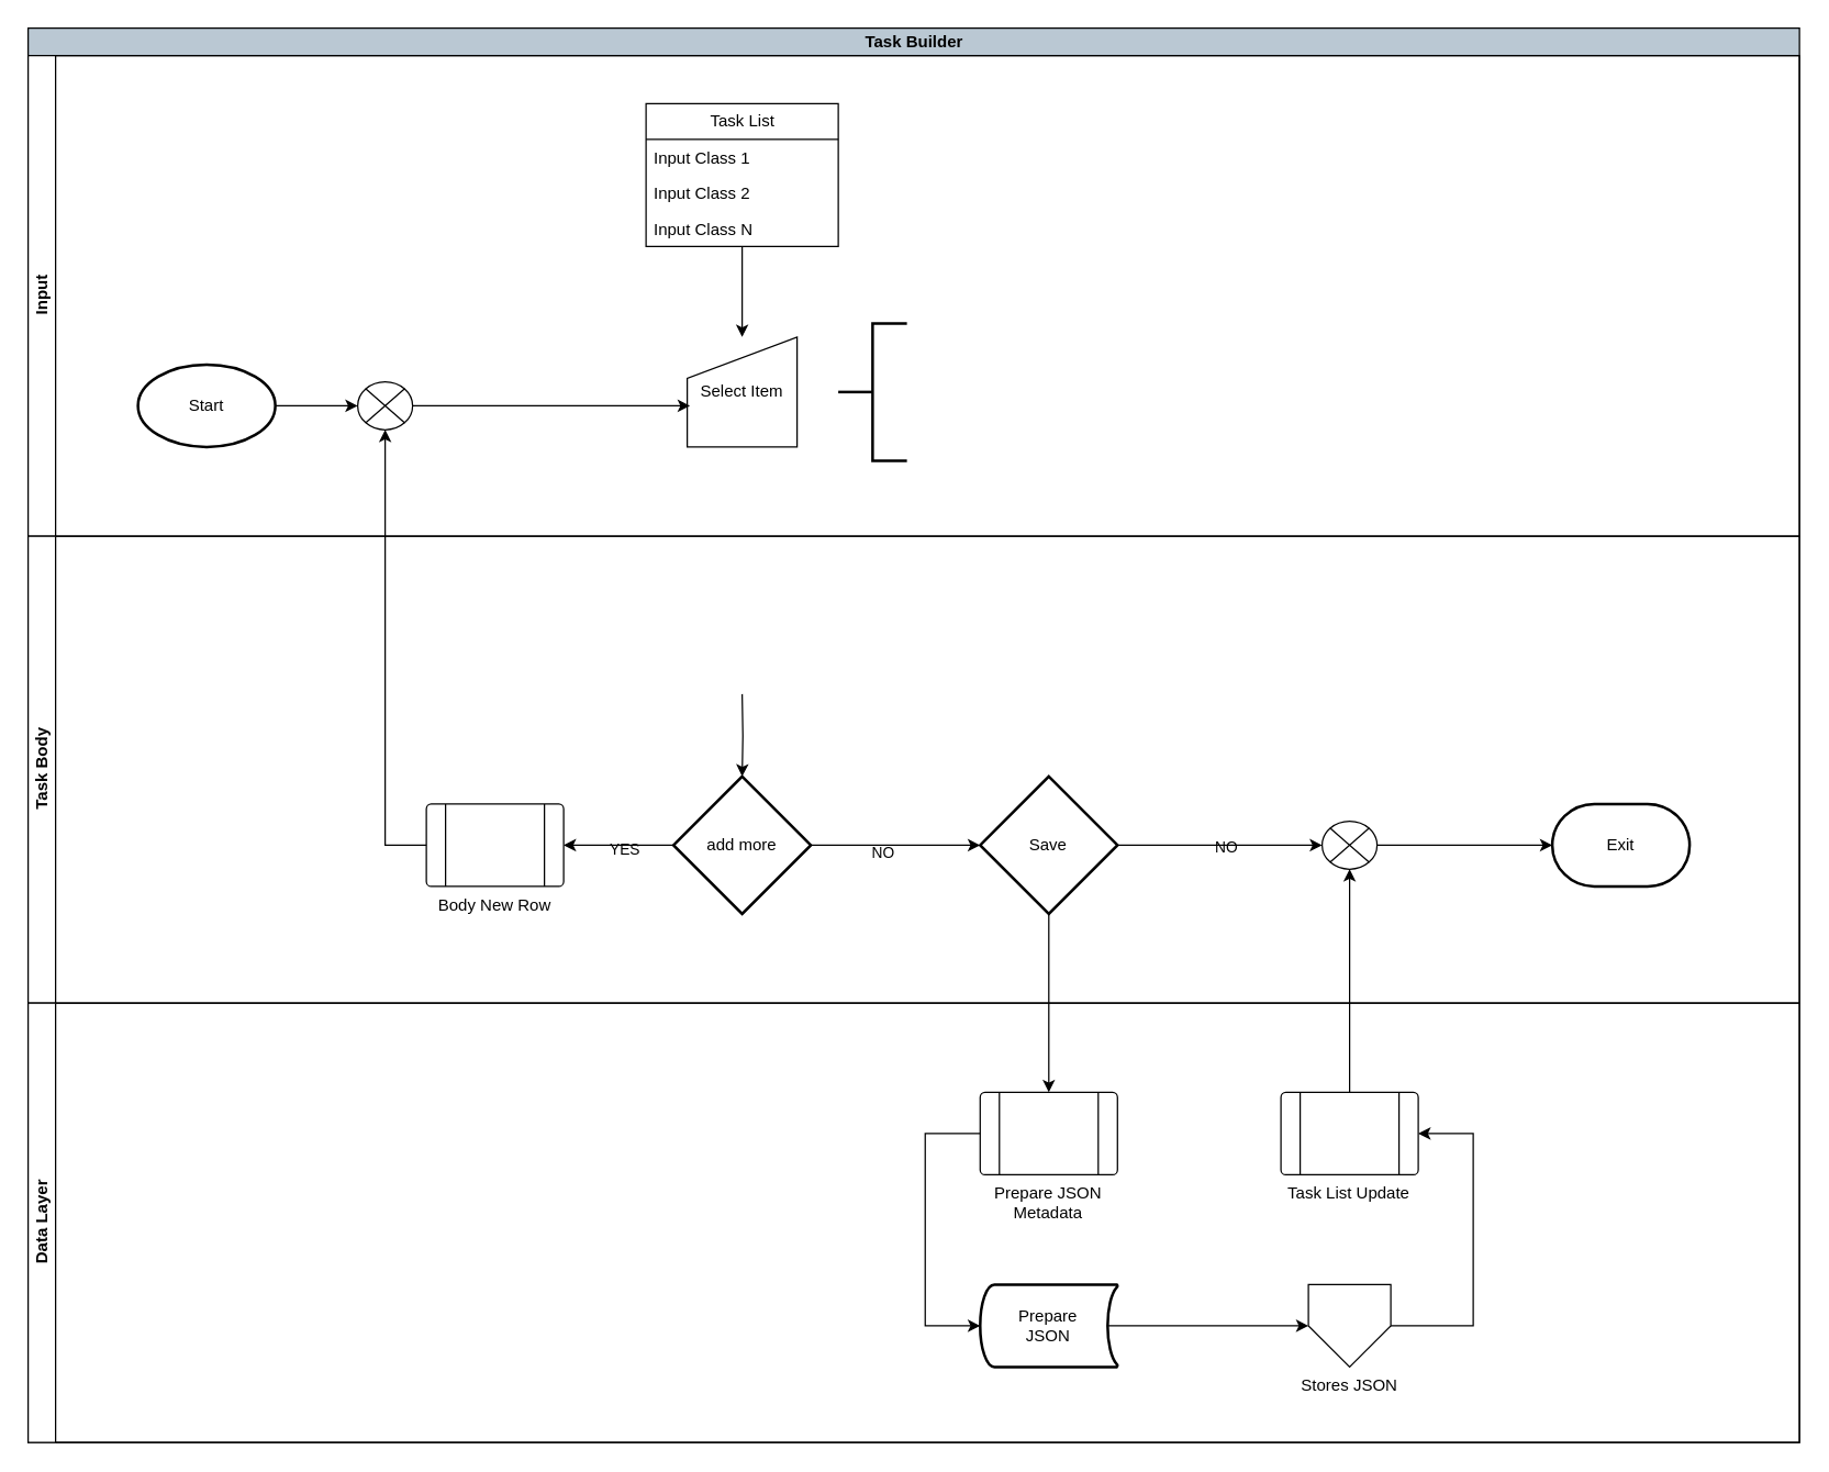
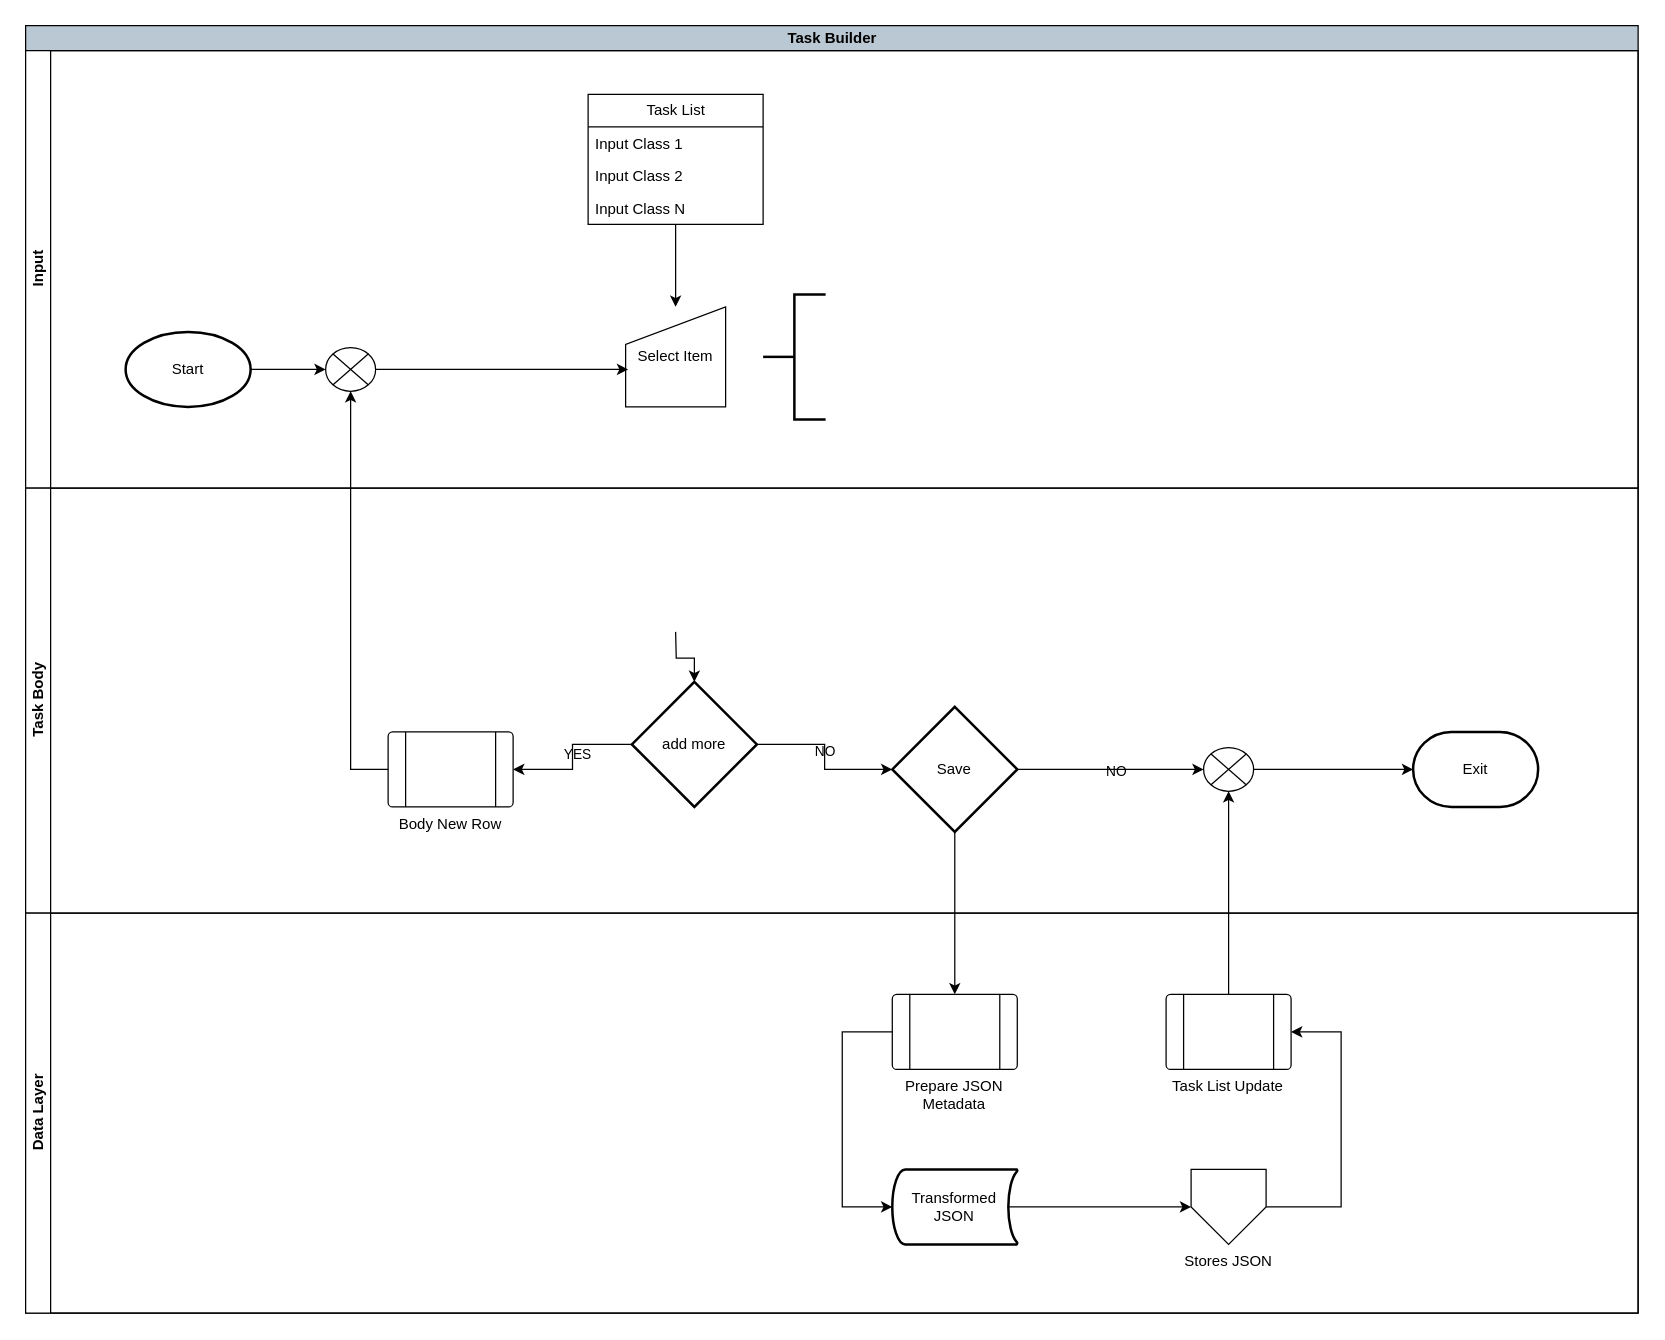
  <mxCell id="0" />
  <mxCell id="1" parent="0" />
  <mxCell id="2" value="" style="group" vertex="1" connectable="0" parent="1"><mxGeometry x="20" y="20" width="1290" height="1030" as="geometry" /></mxCell>
  <mxCell id="3" value="Task Builder" style="swimlane;childLayout=stackLayout;resizeParent=1;resizeParentMax=0;horizontal=1;startSize=20;horizontalStack=0;html=1;strokeColor=default;rounded=0;swimlaneLine=1;glass=0;shadow=0;movable=1;resizable=1;rotatable=1;deletable=1;editable=1;locked=0;connectable=1;container=0;labelBackgroundColor=none;fillColor=#bac8d3;gradientColor=none;fillStyle=solid;swimlaneFillColor=none;" vertex="1" parent="2"><mxGeometry width="1290" height="1030" as="geometry" /></mxCell>
  <mxCell id="4" value="Input" style="swimlane;startSize=20;horizontal=0;html=1;movable=1;resizable=1;rotatable=1;deletable=1;editable=1;locked=0;connectable=1;labelBackgroundColor=none;" vertex="1" parent="2"><mxGeometry y="20" width="1290" height="350" as="geometry" /></mxCell>
  <mxCell id="5" value="Task Body" style="swimlane;startSize=20;horizontal=0;html=1;movable=1;resizable=1;rotatable=1;deletable=1;editable=1;locked=0;connectable=1;labelBackgroundColor=none;" vertex="1" parent="2"><mxGeometry y="370" width="1290" height="340" as="geometry" /></mxCell>
  <mxCell id="6" style="edgeStyle=orthogonalEdgeStyle;rounded=0;orthogonalLoop=1;jettySize=auto;html=1;exitX=0.5;exitY=1;exitDx=0;exitDy=0;entryX=0.5;entryY=0;entryDx=0;entryDy=0;labelBackgroundColor=none;fontColor=default;" edge="1" parent="5" source="7" target="33"><mxGeometry relative="1" as="geometry" /></mxCell>
  <mxCell id="7" value="Task List" style="swimlane;fontStyle=0;childLayout=stackLayout;horizontal=1;startSize=26;horizontalStack=0;resizeParent=1;resizeParentMax=0;resizeLast=0;collapsible=1;marginBottom=0;html=1;labelBackgroundColor=none;" vertex="1" parent="5"><mxGeometry x="450" y="-315" width="140" height="104" as="geometry" /></mxCell>
  <mxCell id="8" value="Input Class 1" style="text;strokeColor=none;fillColor=none;align=left;verticalAlign=top;spacingLeft=4;spacingRight=4;overflow=hidden;rotatable=0;points=[[0,0.5],[1,0.5]];portConstraint=eastwest;whiteSpace=wrap;html=1;labelBackgroundColor=none;" vertex="1" parent="7"><mxGeometry y="26" width="140" height="26" as="geometry" /></mxCell>
  <mxCell id="9" value="Input Class 2" style="text;strokeColor=none;fillColor=none;align=left;verticalAlign=top;spacingLeft=4;spacingRight=4;overflow=hidden;rotatable=0;points=[[0,0.5],[1,0.5]];portConstraint=eastwest;whiteSpace=wrap;html=1;labelBackgroundColor=none;" vertex="1" parent="7"><mxGeometry y="52" width="140" height="26" as="geometry" /></mxCell>
  <mxCell id="10" value="Input Class N" style="text;strokeColor=none;fillColor=none;align=left;verticalAlign=top;spacingLeft=4;spacingRight=4;overflow=hidden;rotatable=0;points=[[0,0.5],[1,0.5]];portConstraint=eastwest;whiteSpace=wrap;html=1;labelBackgroundColor=none;" vertex="1" parent="7"><mxGeometry y="78" width="140" height="26" as="geometry" /></mxCell>
  <mxCell id="11" style="edgeStyle=orthogonalEdgeStyle;rounded=0;orthogonalLoop=1;jettySize=auto;html=1;exitX=0.5;exitY=1;exitDx=0;exitDy=0;exitPerimeter=0;entryX=0.5;entryY=0;entryDx=0;entryDy=0;" edge="1" parent="5" source="25" target="12"><mxGeometry relative="1" as="geometry" /></mxCell>
  <mxCell id="12" value="&lt;div&gt;Prepare JSON&lt;/div&gt;&lt;div&gt;Metadata&lt;br&gt;&lt;/div&gt;" style="verticalLabelPosition=bottom;verticalAlign=top;html=1;shape=process;whiteSpace=wrap;rounded=1;size=0.14;arcSize=6;" vertex="1" parent="5"><mxGeometry x="693.33" y="405" width="100" height="60" as="geometry" /></mxCell>
  <mxCell id="13" style="edgeStyle=orthogonalEdgeStyle;rounded=0;orthogonalLoop=1;jettySize=auto;html=1;exitX=1;exitY=0.5;exitDx=0;exitDy=0;entryX=1;entryY=0.5;entryDx=0;entryDy=0;" edge="1" parent="5" source="14" target="18"><mxGeometry relative="1" as="geometry"><Array as="points"><mxPoint x="1052.38" y="575" /><mxPoint x="1052.38" y="435" /></Array></mxGeometry></mxCell>
  <mxCell id="14" value="Stores JSON" style="verticalLabelPosition=bottom;verticalAlign=top;html=1;shape=offPageConnector;rounded=0;size=0.5;" vertex="1" parent="5"><mxGeometry x="932.38" y="545" width="60" height="60" as="geometry" /></mxCell>
  <mxCell id="15" style="edgeStyle=orthogonalEdgeStyle;rounded=0;orthogonalLoop=1;jettySize=auto;html=1;exitX=0.93;exitY=0.5;exitDx=0;exitDy=0;exitPerimeter=0;entryX=0;entryY=0.5;entryDx=0;entryDy=0;" edge="1" parent="5" source="16" target="14"><mxGeometry relative="1" as="geometry" /></mxCell>
- <mxCell id="16" value="&lt;div&gt;Prepare&lt;/div&gt;&lt;div&gt;JSON&lt;/div&gt;" style="strokeWidth=2;html=1;shape=mxgraph.flowchart.stored_data;whiteSpace=wrap;" vertex="1" parent="5"><mxGeometry x="693.33" y="545" width="100" height="60" as="geometry" /></mxCell>
+ <mxCell id="16" value="&lt;div&gt;Transformed&lt;/div&gt;&lt;div&gt;JSON&lt;/div&gt;" style="strokeWidth=2;html=1;shape=mxgraph.flowchart.stored_data;whiteSpace=wrap;" vertex="1" parent="5"><mxGeometry x="693.33" y="545" width="100" height="60" as="geometry" /></mxCell>
  <mxCell id="17" style="edgeStyle=orthogonalEdgeStyle;rounded=0;orthogonalLoop=1;jettySize=auto;html=1;exitX=0;exitY=0.5;exitDx=0;exitDy=0;entryX=0;entryY=0.5;entryDx=0;entryDy=0;entryPerimeter=0;" edge="1" parent="5" source="12" target="16"><mxGeometry relative="1" as="geometry"><Array as="points"><mxPoint x="653.33" y="435" /><mxPoint x="653.33" y="575" /></Array></mxGeometry></mxCell>
  <mxCell id="18" value="Task List Update" style="verticalLabelPosition=bottom;verticalAlign=top;html=1;shape=process;whiteSpace=wrap;rounded=1;size=0.14;arcSize=6;" vertex="1" parent="5"><mxGeometry x="912.38" y="405" width="100" height="60" as="geometry" /></mxCell>
  <mxCell id="19" style="edgeStyle=orthogonalEdgeStyle;rounded=0;orthogonalLoop=1;jettySize=auto;html=1;exitX=0.5;exitY=0;exitDx=0;exitDy=0;entryX=0.5;entryY=1;entryDx=0;entryDy=0;entryPerimeter=0;" edge="1" parent="5" source="18" target="24"><mxGeometry relative="1" as="geometry" /></mxCell>
  <mxCell id="20" style="edgeStyle=orthogonalEdgeStyle;rounded=0;orthogonalLoop=1;jettySize=auto;html=1;exitX=0;exitY=0.5;exitDx=0;exitDy=0;exitPerimeter=0;entryX=1;entryY=0.5;entryDx=0;entryDy=0;labelBackgroundColor=none;fontColor=default;" edge="1" parent="5" source="22" target="28"><mxGeometry relative="1" as="geometry" /></mxCell>
  <mxCell id="21" value="&amp;nbsp;YES " style="edgeLabel;html=1;align=center;verticalAlign=middle;resizable=0;points=[];labelBackgroundColor=none;" vertex="1" connectable="0" parent="20"><mxGeometry x="-0.05" y="2" relative="1" as="geometry"><mxPoint as="offset" /></mxGeometry></mxCell>
- <mxCell id="22" value="add more" style="strokeWidth=2;html=1;shape=mxgraph.flowchart.decision;whiteSpace=wrap;labelBackgroundColor=none;" vertex="1" parent="5"><mxGeometry x="470" y="175" width="100" height="100" as="geometry" /></mxCell>
+ <mxCell id="22" value="add more" style="strokeWidth=2;html=1;shape=mxgraph.flowchart.decision;whiteSpace=wrap;labelBackgroundColor=none;" vertex="1" parent="5"><mxGeometry x="485" y="155" width="100" height="100" as="geometry" /></mxCell>
  <mxCell id="23" style="edgeStyle=orthogonalEdgeStyle;rounded=0;orthogonalLoop=1;jettySize=auto;html=1;entryX=0.5;entryY=0;entryDx=0;entryDy=0;entryPerimeter=0;labelBackgroundColor=none;fontColor=default;" edge="1" parent="5" target="22"><mxGeometry relative="1" as="geometry"><mxPoint x="520" y="115" as="sourcePoint" /></mxGeometry></mxCell>
  <mxCell id="24" value="" style="verticalLabelPosition=bottom;verticalAlign=top;html=1;shape=mxgraph.flowchart.or;labelBackgroundColor=none;" vertex="1" parent="5"><mxGeometry x="942.38" y="207.5" width="40" height="35" as="geometry" /></mxCell>
  <mxCell id="25" value="Save" style="strokeWidth=2;html=1;shape=mxgraph.flowchart.decision;whiteSpace=wrap;labelBackgroundColor=none;" vertex="1" parent="5"><mxGeometry x="693.33" y="175" width="100" height="100" as="geometry" /></mxCell>
  <mxCell id="26" style="edgeStyle=orthogonalEdgeStyle;rounded=0;orthogonalLoop=1;jettySize=auto;html=1;exitX=1;exitY=0.5;exitDx=0;exitDy=0;exitPerimeter=0;entryX=0;entryY=0.5;entryDx=0;entryDy=0;entryPerimeter=0;labelBackgroundColor=none;fontColor=default;" edge="1" parent="5" source="22" target="25"><mxGeometry relative="1" as="geometry" /></mxCell>
  <mxCell id="27" value="&amp;nbsp;NO " style="edgeLabel;html=1;align=center;verticalAlign=middle;resizable=0;points=[];labelBackgroundColor=none;" vertex="1" connectable="0" parent="26"><mxGeometry x="-0.183" y="-5" relative="1" as="geometry"><mxPoint as="offset" /></mxGeometry></mxCell>
  <mxCell id="28" value="Body New Row" style="verticalLabelPosition=bottom;verticalAlign=top;html=1;shape=process;whiteSpace=wrap;rounded=1;size=0.14;arcSize=6;labelBackgroundColor=none;" vertex="1" parent="5"><mxGeometry x="290" y="195" width="100" height="60" as="geometry" /></mxCell>
  <mxCell id="29" style="edgeStyle=orthogonalEdgeStyle;rounded=0;orthogonalLoop=1;jettySize=auto;html=1;exitX=1;exitY=0.5;exitDx=0;exitDy=0;exitPerimeter=0;entryX=0;entryY=0.5;entryDx=0;entryDy=0;entryPerimeter=0;labelBackgroundColor=none;fontColor=default;" edge="1" parent="5" source="25" target="24"><mxGeometry relative="1" as="geometry" /></mxCell>
  <mxCell id="30" value="&amp;nbsp;NO " style="edgeLabel;html=1;align=center;verticalAlign=middle;resizable=0;points=[];labelBackgroundColor=none;" vertex="1" connectable="0" parent="29"><mxGeometry x="0.035" relative="1" as="geometry"><mxPoint y="1" as="offset" /></mxGeometry></mxCell>
  <mxCell id="31" style="edgeStyle=orthogonalEdgeStyle;rounded=0;orthogonalLoop=1;jettySize=auto;html=1;exitX=1;exitY=0.5;exitDx=0;exitDy=0;exitPerimeter=0;entryX=0;entryY=0.5;entryDx=0;entryDy=0;entryPerimeter=0;labelBackgroundColor=none;fontColor=default;" edge="1" parent="5" source="24" target="32"><mxGeometry relative="1" as="geometry" /></mxCell>
  <mxCell id="32" value="Exit" style="strokeWidth=2;html=1;shape=mxgraph.flowchart.terminator;whiteSpace=wrap;labelBackgroundColor=none;" vertex="1" parent="5"><mxGeometry x="1110" y="195" width="100" height="60" as="geometry" /></mxCell>
  <mxCell id="33" value="Select Item" style="shape=manualInput;whiteSpace=wrap;html=1;labelBackgroundColor=none;" vertex="1" parent="5"><mxGeometry x="480" y="-145" width="80" height="80" as="geometry" /></mxCell>
  <mxCell id="34" value="Start" style="strokeWidth=2;html=1;shape=mxgraph.flowchart.start_1;whiteSpace=wrap;labelBackgroundColor=none;" vertex="1" parent="5"><mxGeometry x="80" y="-125" width="100" height="60" as="geometry" /></mxCell>
  <mxCell id="35" value="" style="strokeWidth=2;html=1;shape=mxgraph.flowchart.annotation_2;align=left;labelPosition=right;pointerEvents=1;labelBackgroundColor=none;" vertex="1" parent="5"><mxGeometry x="590" y="-155" width="50" height="100" as="geometry" /></mxCell>
  <mxCell id="36" value="" style="verticalLabelPosition=bottom;verticalAlign=top;html=1;shape=mxgraph.flowchart.or;labelBackgroundColor=none;" vertex="1" parent="5"><mxGeometry x="240" y="-112.5" width="40" height="35" as="geometry" /></mxCell>
  <mxCell id="37" style="edgeStyle=orthogonalEdgeStyle;rounded=0;orthogonalLoop=1;jettySize=auto;html=1;exitX=1;exitY=0.5;exitDx=0;exitDy=0;exitPerimeter=0;entryX=0;entryY=0.5;entryDx=0;entryDy=0;entryPerimeter=0;labelBackgroundColor=none;fontColor=default;" edge="1" parent="5" source="34" target="36"><mxGeometry relative="1" as="geometry" /></mxCell>
  <mxCell id="38" style="edgeStyle=orthogonalEdgeStyle;rounded=0;orthogonalLoop=1;jettySize=auto;html=1;exitX=1;exitY=0.5;exitDx=0;exitDy=0;exitPerimeter=0;entryX=0.025;entryY=0.625;entryDx=0;entryDy=0;entryPerimeter=0;labelBackgroundColor=none;fontColor=default;" edge="1" parent="5" source="36" target="33"><mxGeometry relative="1" as="geometry" /></mxCell>
  <mxCell id="39" style="edgeStyle=orthogonalEdgeStyle;rounded=0;orthogonalLoop=1;jettySize=auto;html=1;exitX=0;exitY=0.5;exitDx=0;exitDy=0;labelBackgroundColor=none;fontColor=default;" edge="1" parent="5" source="28" target="36"><mxGeometry relative="1" as="geometry" /></mxCell>
  <mxCell id="40" value="Data Layer" style="swimlane;startSize=20;horizontal=0;html=1;movable=1;resizable=1;rotatable=1;deletable=1;editable=1;locked=0;connectable=1;labelBackgroundColor=none;" vertex="1" parent="2"><mxGeometry y="710" width="1290" height="320" as="geometry" /></mxCell>
